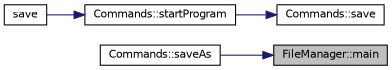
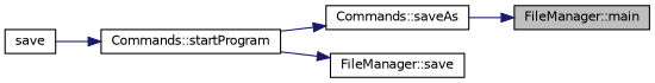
  digraph {
    rankdir=RL
    node [color=black fillcolor=white fontname=Helvetica fontsize=10 shape=record style=filled]
    edge [color=midnightblue dir=back fontname=Helvetica fontsize=10 labelfontname=Helvetica labelfontsize=10 style=solid]
    n1 [fillcolor=grey75 fontcolor=black height=0.2 label="FileManager::main" width=0.4]
    n2 [height=0.2 label="Commands::saveAs" width=0.4]
    n3 [height=0.2 label="Commands::startProgram" width=0.4]
-   n4 [height=0.2 label="Commands::save" width=0.4]
+   n4 [height=0.2 label="FileManager::save" width=0.4]
    n5 [height=0.2 label=save width=0.4]
    n1 -> n2
+   n2 -> n3
    n3 -> n5
    n4 -> n3
  }
